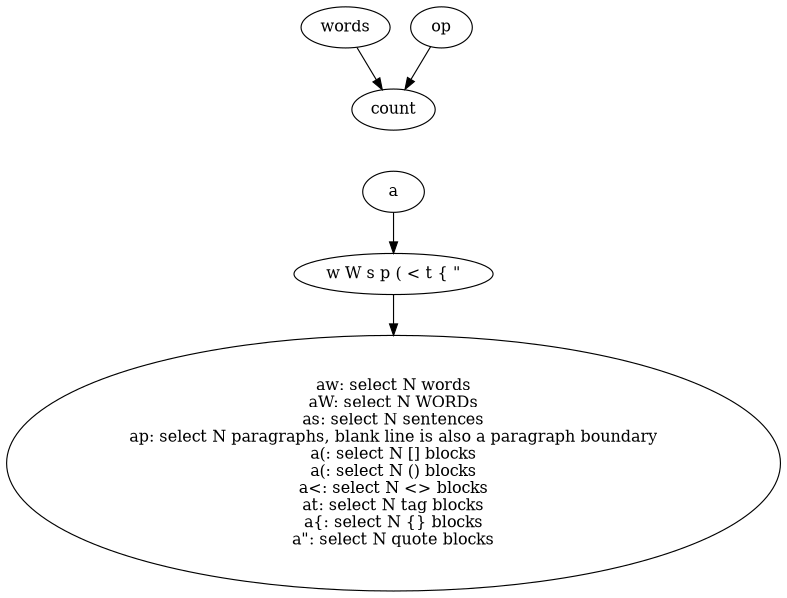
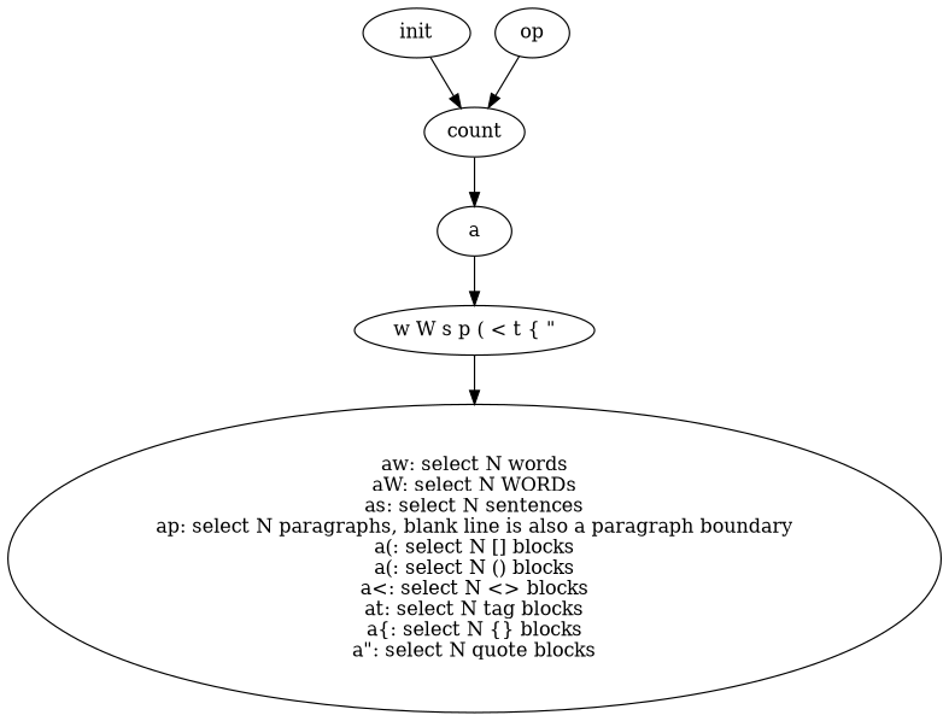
  digraph {
    fontname="DejaVu Serif"
    node [fontname="DejaVu Serif"]
    edge [fontname="DejaVu Serif"]
    n1 [label="aw: select N words\naW: select N WORDs\nas: select N sentences\nap: select N paragraphs, blank line is also a paragraph boundary\na(: select N [] blocks\na(: select N () blocks\na<: select N <> blocks\nat: select N tag blocks\na{: select N {} blocks\na\": select N quote blocks"]
    n2 [label=count]
    n3 [label=a]
    n4 [label="w W s p ( < t { \""]
-   n5 [label=words]
+   n5 [label=init]
    n6 [label=op]
+   n2 -> n3
    n3 -> n4
    n4 -> n1
    n5 -> n2
    n6 -> n2
  }
